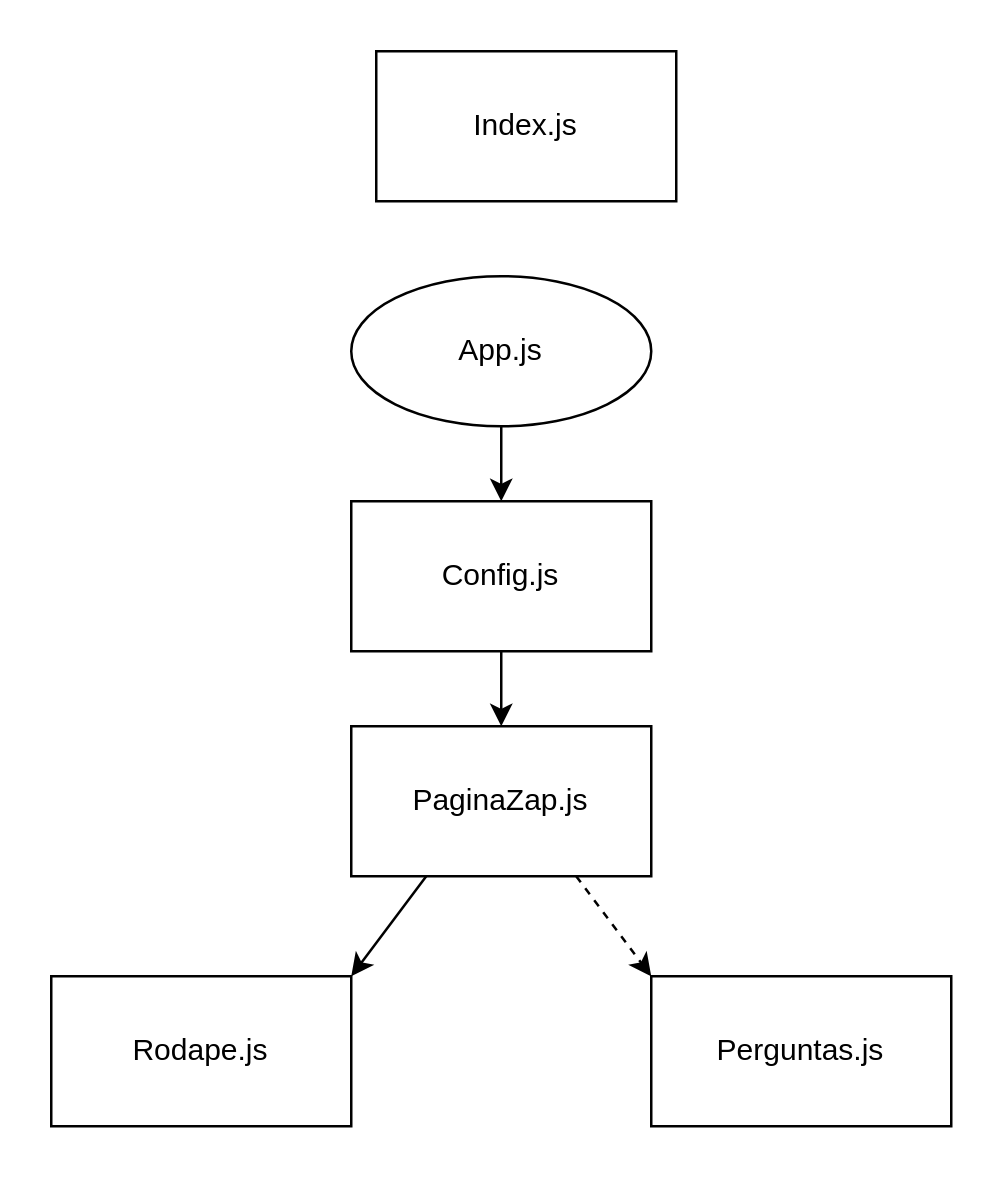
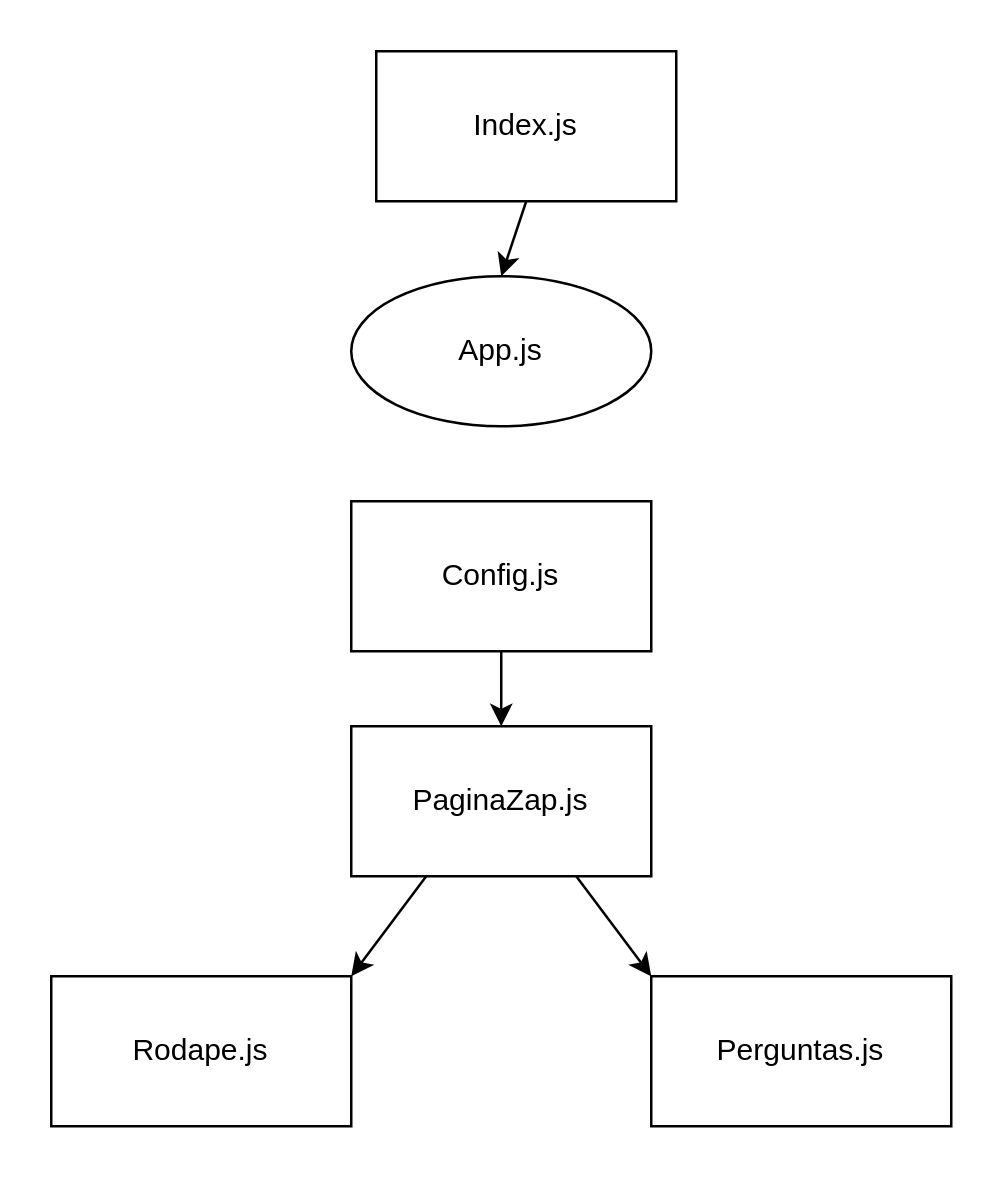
  <mxCell id="0" />
  <mxCell id="1" parent="0" />
+ <mxCell id="2" style="edgeStyle=none;html=1;exitX=0.5;exitY=1;exitDx=0;exitDy=0;entryX=0.5;entryY=0;entryDx=0;entryDy=0;" edge="1" parent="1" source="3" target="5"><mxGeometry relative="1" as="geometry" /></mxCell>
  <mxCell id="3" value="Index.js" style="rounded=0;whiteSpace=wrap;html=1;" vertex="1" parent="1"><mxGeometry x="150" y="20" width="120" height="60" as="geometry" /></mxCell>
- <mxCell id="4" style="edgeStyle=none;html=1;exitX=0.5;exitY=1;exitDx=0;exitDy=0;entryX=0.5;entryY=0;entryDx=0;entryDy=0;" edge="1" parent="1" source="5" target="7"><mxGeometry relative="1" as="geometry" /></mxCell>
  <mxCell id="5" value="App.js" style="ellipse;whiteSpace=wrap;html=1;" vertex="1" parent="1"><mxGeometry x="140" y="110" width="120" height="60" as="geometry" /></mxCell>
  <mxCell id="6" style="edgeStyle=none;html=1;exitX=0.5;exitY=1;exitDx=0;exitDy=0;entryX=0.5;entryY=0;entryDx=0;entryDy=0;" edge="1" parent="1" source="7" target="10"><mxGeometry relative="1" as="geometry" /></mxCell>
  <mxCell id="7" value="Config.js" style="rounded=0;whiteSpace=wrap;html=1;" vertex="1" parent="1"><mxGeometry x="140" y="200" width="120" height="60" as="geometry" /></mxCell>
  <mxCell id="8" style="edgeStyle=none;html=1;exitX=0.25;exitY=1;exitDx=0;exitDy=0;entryX=1;entryY=0;entryDx=0;entryDy=0;" edge="1" parent="1" source="10" target="11"><mxGeometry relative="1" as="geometry" /></mxCell>
- <mxCell id="9" style="edgeStyle=none;html=1;exitX=0.75;exitY=1;exitDx=0;exitDy=0;entryX=0;entryY=0;entryDx=0;entryDy=0;dashed=1;" edge="1" parent="1" source="10" target="12"><mxGeometry relative="1" as="geometry" /></mxCell>
+ <mxCell id="9" style="edgeStyle=none;html=1;exitX=0.75;exitY=1;exitDx=0;exitDy=0;entryX=0;entryY=0;entryDx=0;entryDy=0;" edge="1" parent="1" source="10" target="12"><mxGeometry relative="1" as="geometry" /></mxCell>
  <mxCell id="10" value="PaginaZap.js" style="rounded=0;whiteSpace=wrap;html=1;" vertex="1" parent="1"><mxGeometry x="140" y="290" width="120" height="60" as="geometry" /></mxCell>
  <mxCell id="11" value="Rodape.js" style="rounded=0;whiteSpace=wrap;html=1;" vertex="1" parent="1"><mxGeometry x="20" y="390" width="120" height="60" as="geometry" /></mxCell>
  <mxCell id="12" value="Perguntas.js" style="rounded=0;whiteSpace=wrap;html=1;" vertex="1" parent="1"><mxGeometry x="260" y="390" width="120" height="60" as="geometry" /></mxCell>
